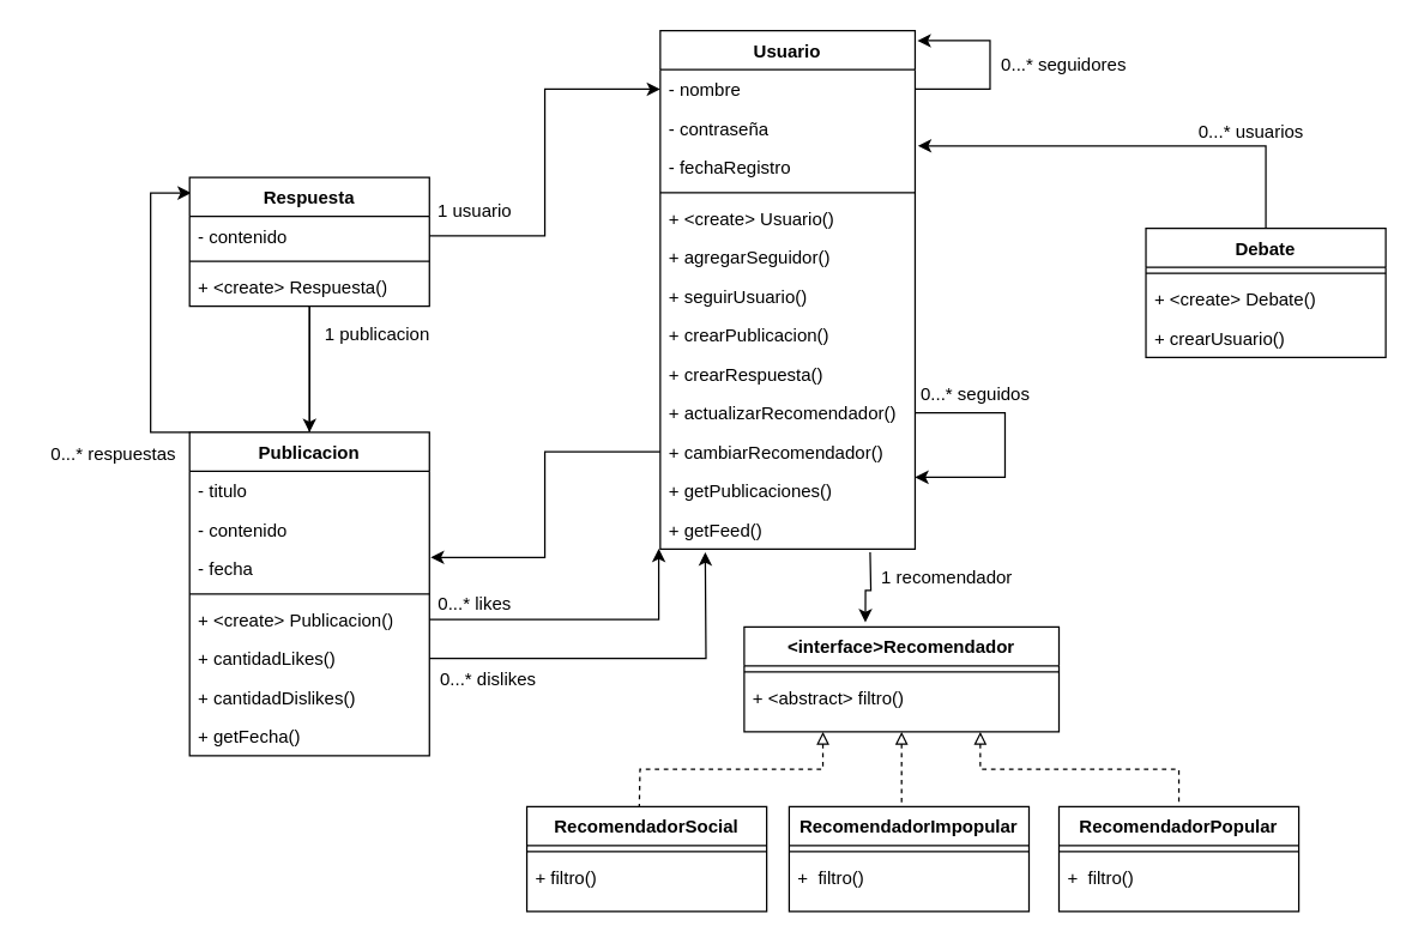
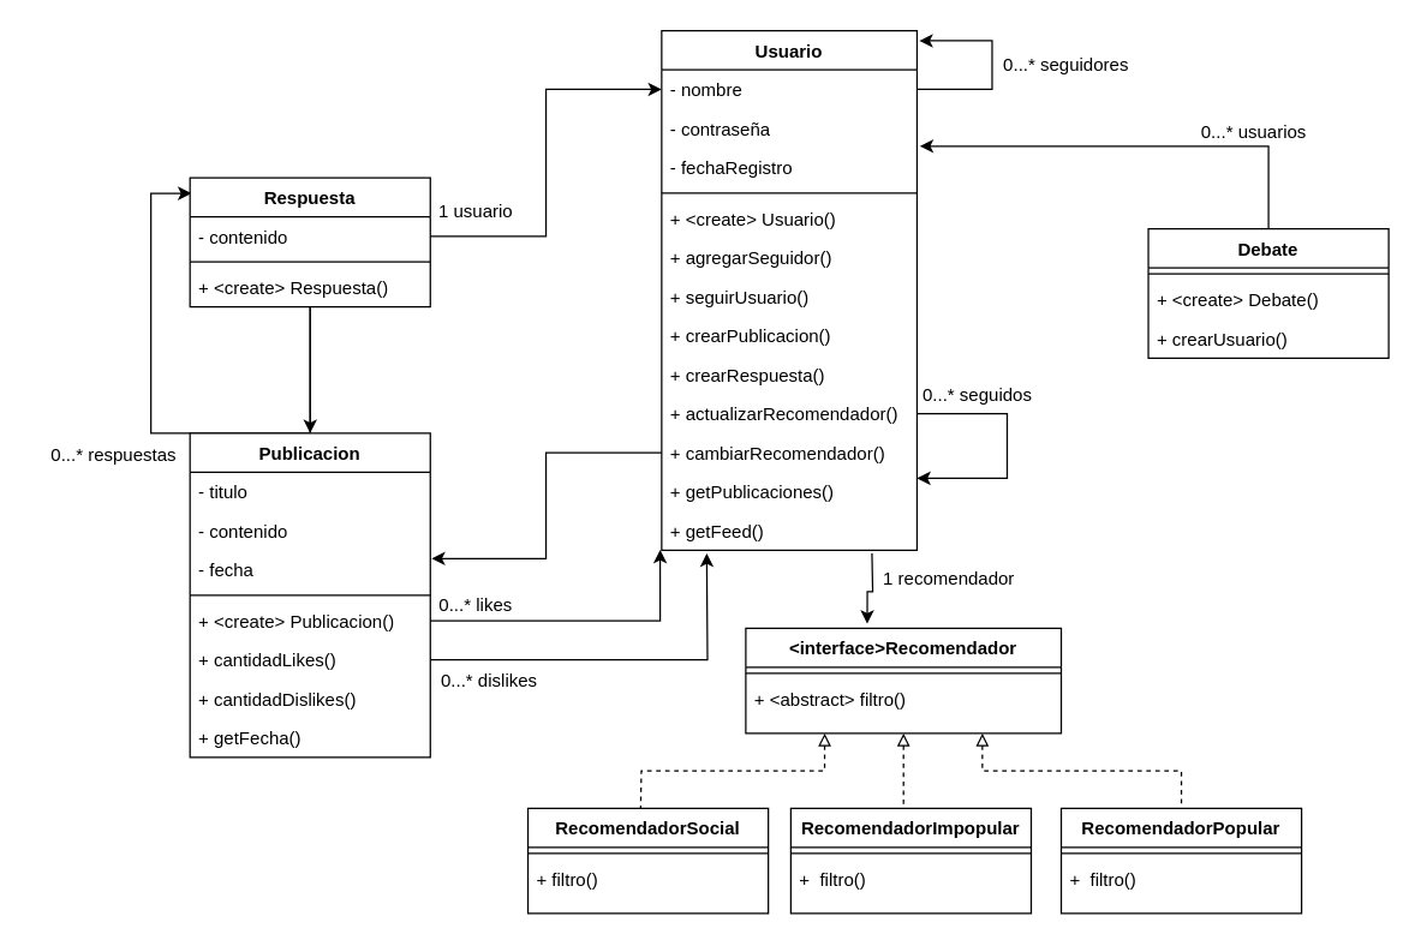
  <mxCell id="0" />
  <mxCell id="1" parent="0" />
  <mxCell id="2" style="edgeStyle=orthogonalEdgeStyle;rounded=0;orthogonalLoop=1;jettySize=auto;html=1;entryX=0.385;entryY=-0.043;entryDx=0;entryDy=0;entryPerimeter=0;" parent="1" target="42" edge="1"><mxGeometry relative="1" as="geometry"><mxPoint x="580" y="368" as="sourcePoint" /><mxPoint x="576" y="407.94" as="targetPoint" /></mxGeometry></mxCell>
  <mxCell id="3" value="Usuario" style="swimlane;fontStyle=1;align=center;verticalAlign=top;childLayout=stackLayout;horizontal=1;startSize=26;horizontalStack=0;resizeParent=1;resizeParentMax=0;resizeLast=0;collapsible=1;marginBottom=0;whiteSpace=wrap;html=1;" parent="1" vertex="1"><mxGeometry x="440" y="20" width="170" height="346" as="geometry" /></mxCell>
  <mxCell id="4" style="edgeStyle=orthogonalEdgeStyle;rounded=0;orthogonalLoop=1;jettySize=auto;html=1;entryX=1.009;entryY=0.019;entryDx=0;entryDy=0;entryPerimeter=0;" edge="1" parent="3" source="5" target="3"><mxGeometry relative="1" as="geometry"><mxPoint x="180" y="6" as="targetPoint" /><Array as="points"><mxPoint x="220" y="39" /><mxPoint x="220" y="6" /></Array></mxGeometry></mxCell>
  <mxCell id="5" value="- nombre" style="text;strokeColor=none;fillColor=none;align=left;verticalAlign=top;spacingLeft=4;spacingRight=4;overflow=hidden;rotatable=0;points=[[0,0.5],[1,0.5]];portConstraint=eastwest;whiteSpace=wrap;html=1;" parent="3" vertex="1"><mxGeometry y="26" width="170" height="26" as="geometry" /></mxCell>
  <mxCell id="6" value="- contraseña" style="text;strokeColor=none;fillColor=none;align=left;verticalAlign=top;spacingLeft=4;spacingRight=4;overflow=hidden;rotatable=0;points=[[0,0.5],[1,0.5]];portConstraint=eastwest;whiteSpace=wrap;html=1;" parent="3" vertex="1"><mxGeometry y="52" width="170" height="26" as="geometry" /></mxCell>
  <mxCell id="7" value="- fechaRegistro" style="text;strokeColor=none;fillColor=none;align=left;verticalAlign=top;spacingLeft=4;spacingRight=4;overflow=hidden;rotatable=0;points=[[0,0.5],[1,0.5]];portConstraint=eastwest;whiteSpace=wrap;html=1;" parent="3" vertex="1"><mxGeometry y="78" width="170" height="26" as="geometry" /></mxCell>
  <mxCell id="8" value="" style="line;strokeWidth=1;fillColor=none;align=left;verticalAlign=middle;spacingTop=-1;spacingLeft=3;spacingRight=3;rotatable=0;labelPosition=right;points=[];portConstraint=eastwest;strokeColor=inherit;" parent="3" vertex="1"><mxGeometry y="104" width="170" height="8" as="geometry" /></mxCell>
  <mxCell id="9" value="+ &amp;lt;create&amp;gt; Usuario()" style="text;strokeColor=none;fillColor=none;align=left;verticalAlign=top;spacingLeft=4;spacingRight=4;overflow=hidden;rotatable=0;points=[[0,0.5],[1,0.5]];portConstraint=eastwest;whiteSpace=wrap;html=1;" parent="3" vertex="1"><mxGeometry y="112" width="170" height="26" as="geometry" /></mxCell>
  <mxCell id="10" value="+ agregarSeguidor()" style="text;strokeColor=none;fillColor=none;align=left;verticalAlign=top;spacingLeft=4;spacingRight=4;overflow=hidden;rotatable=0;points=[[0,0.5],[1,0.5]];portConstraint=eastwest;whiteSpace=wrap;html=1;" vertex="1" parent="3"><mxGeometry y="138" width="170" height="26" as="geometry" /></mxCell>
  <mxCell id="11" value="+ seguirUsuario()" style="text;strokeColor=none;fillColor=none;align=left;verticalAlign=top;spacingLeft=4;spacingRight=4;overflow=hidden;rotatable=0;points=[[0,0.5],[1,0.5]];portConstraint=eastwest;whiteSpace=wrap;html=1;" vertex="1" parent="3"><mxGeometry y="164" width="170" height="26" as="geometry" /></mxCell>
  <mxCell id="12" value="+ crearPublicacion()" style="text;strokeColor=none;fillColor=none;align=left;verticalAlign=top;spacingLeft=4;spacingRight=4;overflow=hidden;rotatable=0;points=[[0,0.5],[1,0.5]];portConstraint=eastwest;whiteSpace=wrap;html=1;" parent="3" vertex="1"><mxGeometry y="190" width="170" height="26" as="geometry" /></mxCell>
  <mxCell id="13" value="+ crearRespuesta()" style="text;strokeColor=none;fillColor=none;align=left;verticalAlign=top;spacingLeft=4;spacingRight=4;overflow=hidden;rotatable=0;points=[[0,0.5],[1,0.5]];portConstraint=eastwest;whiteSpace=wrap;html=1;" vertex="1" parent="3"><mxGeometry y="216" width="170" height="26" as="geometry" /></mxCell>
  <mxCell id="14" style="edgeStyle=orthogonalEdgeStyle;rounded=0;orthogonalLoop=1;jettySize=auto;html=1;" edge="1" parent="3" source="15"><mxGeometry relative="1" as="geometry"><mxPoint x="170" y="298" as="targetPoint" /><Array as="points"><mxPoint x="230" y="255" /><mxPoint x="230" y="298" /></Array></mxGeometry></mxCell>
  <mxCell id="15" value="+ actualizarRecomendador()" style="text;strokeColor=none;fillColor=none;align=left;verticalAlign=top;spacingLeft=4;spacingRight=4;overflow=hidden;rotatable=0;points=[[0,0.5],[1,0.5]];portConstraint=eastwest;whiteSpace=wrap;html=1;" parent="3" vertex="1"><mxGeometry y="242" width="170" height="26" as="geometry" /></mxCell>
  <mxCell id="16" value="+ cambiarRecomendador()" style="text;strokeColor=none;fillColor=none;align=left;verticalAlign=top;spacingLeft=4;spacingRight=4;overflow=hidden;rotatable=0;points=[[0,0.5],[1,0.5]];portConstraint=eastwest;whiteSpace=wrap;html=1;" parent="3" vertex="1"><mxGeometry y="268" width="170" height="26" as="geometry" /></mxCell>
  <mxCell id="17" value="+ getPublicaciones()" style="text;strokeColor=none;fillColor=none;align=left;verticalAlign=top;spacingLeft=4;spacingRight=4;overflow=hidden;rotatable=0;points=[[0,0.5],[1,0.5]];portConstraint=eastwest;whiteSpace=wrap;html=1;" vertex="1" parent="3"><mxGeometry y="294" width="170" height="26" as="geometry" /></mxCell>
  <mxCell id="18" value="+ getFeed()" style="text;strokeColor=none;fillColor=none;align=left;verticalAlign=top;spacingLeft=4;spacingRight=4;overflow=hidden;rotatable=0;points=[[0,0.5],[1,0.5]];portConstraint=eastwest;whiteSpace=wrap;html=1;" parent="3" vertex="1"><mxGeometry y="320" width="170" height="26" as="geometry" /></mxCell>
  <mxCell id="19" style="edgeStyle=orthogonalEdgeStyle;rounded=0;orthogonalLoop=1;jettySize=auto;html=1;entryX=0.5;entryY=0;entryDx=0;entryDy=0;" parent="1" source="21" target="28" edge="1"><mxGeometry relative="1" as="geometry" /></mxCell>
  <mxCell id="20" style="edgeStyle=orthogonalEdgeStyle;rounded=0;orthogonalLoop=1;jettySize=auto;html=1;entryX=0.006;entryY=0.12;entryDx=0;entryDy=0;entryPerimeter=0;" parent="1" source="21" target="21" edge="1"><mxGeometry relative="1" as="geometry"><mxPoint x="120" y="128" as="targetPoint" /><Array as="points"><mxPoint x="206" y="288" /><mxPoint x="100" y="288" /><mxPoint x="100" y="128" /></Array></mxGeometry></mxCell>
  <mxCell id="21" value="Respuesta" style="swimlane;fontStyle=1;align=center;verticalAlign=top;childLayout=stackLayout;horizontal=1;startSize=26;horizontalStack=0;resizeParent=1;resizeParentMax=0;resizeLast=0;collapsible=1;marginBottom=0;whiteSpace=wrap;html=1;" parent="1" vertex="1"><mxGeometry x="126" y="117.94" width="160" height="86" as="geometry" /></mxCell>
  <mxCell id="22" value="- contenido" style="text;strokeColor=none;fillColor=none;align=left;verticalAlign=top;spacingLeft=4;spacingRight=4;overflow=hidden;rotatable=0;points=[[0,0.5],[1,0.5]];portConstraint=eastwest;whiteSpace=wrap;html=1;" parent="21" vertex="1"><mxGeometry y="26" width="160" height="26" as="geometry" /></mxCell>
  <mxCell id="23" value="" style="line;strokeWidth=1;fillColor=none;align=left;verticalAlign=middle;spacingTop=-1;spacingLeft=3;spacingRight=3;rotatable=0;labelPosition=right;points=[];portConstraint=eastwest;strokeColor=inherit;" parent="21" vertex="1"><mxGeometry y="52" width="160" height="8" as="geometry" /></mxCell>
  <mxCell id="24" value="+ &amp;lt;create&amp;gt; Respuesta()" style="text;strokeColor=none;fillColor=none;align=left;verticalAlign=top;spacingLeft=4;spacingRight=4;overflow=hidden;rotatable=0;points=[[0,0.5],[1,0.5]];portConstraint=eastwest;whiteSpace=wrap;html=1;" parent="21" vertex="1"><mxGeometry y="60" width="160" height="26" as="geometry" /></mxCell>
  <mxCell id="25" value="0...* seguidos" style="text;html=1;align=center;verticalAlign=middle;resizable=0;points=[];autosize=1;strokeColor=none;fillColor=none;" parent="1" vertex="1"><mxGeometry x="600" y="248" width="100" height="30" as="geometry" /></mxCell>
  <mxCell id="26" style="edgeStyle=orthogonalEdgeStyle;rounded=0;orthogonalLoop=1;jettySize=auto;html=1;" parent="1" source="22" target="5" edge="1"><mxGeometry relative="1" as="geometry" /></mxCell>
  <mxCell id="27" value="1 usuario" style="text;html=1;align=center;verticalAlign=middle;resizable=0;points=[];autosize=1;strokeColor=none;fillColor=none;" parent="1" vertex="1"><mxGeometry x="281" y="125.94" width="70" height="30" as="geometry" /></mxCell>
  <mxCell id="28" value="Publicacion" style="swimlane;fontStyle=1;align=center;verticalAlign=top;childLayout=stackLayout;horizontal=1;startSize=26;horizontalStack=0;resizeParent=1;resizeParentMax=0;resizeLast=0;collapsible=1;marginBottom=0;whiteSpace=wrap;html=1;" parent="1" vertex="1"><mxGeometry x="126" y="287.94" width="160" height="216" as="geometry" /></mxCell>
  <mxCell id="29" value="- titulo" style="text;strokeColor=none;fillColor=none;align=left;verticalAlign=top;spacingLeft=4;spacingRight=4;overflow=hidden;rotatable=0;points=[[0,0.5],[1,0.5]];portConstraint=eastwest;whiteSpace=wrap;html=1;" parent="28" vertex="1"><mxGeometry y="26" width="160" height="26" as="geometry" /></mxCell>
  <mxCell id="30" value="- contenido" style="text;strokeColor=none;fillColor=none;align=left;verticalAlign=top;spacingLeft=4;spacingRight=4;overflow=hidden;rotatable=0;points=[[0,0.5],[1,0.5]];portConstraint=eastwest;whiteSpace=wrap;html=1;" vertex="1" parent="28"><mxGeometry y="52" width="160" height="26" as="geometry" /></mxCell>
  <mxCell id="31" value="- fecha" style="text;strokeColor=none;fillColor=none;align=left;verticalAlign=top;spacingLeft=4;spacingRight=4;overflow=hidden;rotatable=0;points=[[0,0.5],[1,0.5]];portConstraint=eastwest;whiteSpace=wrap;html=1;" parent="28" vertex="1"><mxGeometry y="78" width="160" height="26" as="geometry" /></mxCell>
  <mxCell id="32" value="" style="line;strokeWidth=1;fillColor=none;align=left;verticalAlign=middle;spacingTop=-1;spacingLeft=3;spacingRight=3;rotatable=0;labelPosition=right;points=[];portConstraint=eastwest;strokeColor=inherit;" parent="28" vertex="1"><mxGeometry y="104" width="160" height="8" as="geometry" /></mxCell>
  <mxCell id="33" value="+ &amp;lt;create&amp;gt; Publicacion()" style="text;strokeColor=none;fillColor=none;align=left;verticalAlign=top;spacingLeft=4;spacingRight=4;overflow=hidden;rotatable=0;points=[[0,0.5],[1,0.5]];portConstraint=eastwest;whiteSpace=wrap;html=1;" parent="28" vertex="1"><mxGeometry y="112" width="160" height="26" as="geometry" /></mxCell>
  <mxCell id="34" style="edgeStyle=orthogonalEdgeStyle;rounded=0;orthogonalLoop=1;jettySize=auto;html=1;" edge="1" parent="28" source="35"><mxGeometry relative="1" as="geometry"><mxPoint x="344" y="80.06" as="targetPoint" /></mxGeometry></mxCell>
  <mxCell id="35" value="+ cantidadLikes()" style="text;strokeColor=none;fillColor=none;align=left;verticalAlign=top;spacingLeft=4;spacingRight=4;overflow=hidden;rotatable=0;points=[[0,0.5],[1,0.5]];portConstraint=eastwest;whiteSpace=wrap;html=1;" vertex="1" parent="28"><mxGeometry y="138" width="160" height="26" as="geometry" /></mxCell>
  <mxCell id="36" value="+ cantidadDislikes()" style="text;strokeColor=none;fillColor=none;align=left;verticalAlign=top;spacingLeft=4;spacingRight=4;overflow=hidden;rotatable=0;points=[[0,0.5],[1,0.5]];portConstraint=eastwest;whiteSpace=wrap;html=1;" vertex="1" parent="28"><mxGeometry y="164" width="160" height="26" as="geometry" /></mxCell>
  <mxCell id="37" value="+ getFecha()" style="text;strokeColor=none;fillColor=none;align=left;verticalAlign=top;spacingLeft=4;spacingRight=4;overflow=hidden;rotatable=0;points=[[0,0.5],[1,0.5]];portConstraint=eastwest;whiteSpace=wrap;html=1;" vertex="1" parent="28"><mxGeometry y="190" width="160" height="26" as="geometry" /></mxCell>
- <mxCell id="38" value="1 publicacion" style="text;html=1;align=center;verticalAlign=middle;resizable=0;points=[];autosize=1;strokeColor=none;fillColor=none;" parent="1" vertex="1"><mxGeometry x="206" y="207.94" width="90" height="30" as="geometry" /></mxCell>
  <mxCell id="39" style="edgeStyle=orthogonalEdgeStyle;rounded=0;orthogonalLoop=1;jettySize=auto;html=1;exitX=0.25;exitY=1;exitDx=0;exitDy=0;endArrow=none;endFill=0;startArrow=block;startFill=0;dashed=1;" parent="1" source="42" edge="1"><mxGeometry relative="1" as="geometry"><mxPoint x="426" y="537.94" as="targetPoint" /></mxGeometry></mxCell>
  <mxCell id="40" style="edgeStyle=orthogonalEdgeStyle;rounded=0;orthogonalLoop=1;jettySize=auto;html=1;endArrow=none;endFill=0;startArrow=block;startFill=0;dashed=1;" parent="1" source="42" edge="1"><mxGeometry relative="1" as="geometry"><mxPoint x="601" y="537.94" as="targetPoint" /></mxGeometry></mxCell>
  <mxCell id="41" style="edgeStyle=orthogonalEdgeStyle;rounded=0;orthogonalLoop=1;jettySize=auto;html=1;exitX=0.75;exitY=1;exitDx=0;exitDy=0;entryX=0.5;entryY=0;entryDx=0;entryDy=0;endArrow=none;endFill=0;startArrow=block;startFill=0;dashed=1;" parent="1" source="42" target="60" edge="1"><mxGeometry relative="1" as="geometry"><mxPoint x="786" y="527.94" as="targetPoint" /></mxGeometry></mxCell>
  <mxCell id="42" value="&amp;lt;interface&amp;gt;Recomendador" style="swimlane;fontStyle=1;align=center;verticalAlign=top;childLayout=stackLayout;horizontal=1;startSize=26;horizontalStack=0;resizeParent=1;resizeParentMax=0;resizeLast=0;collapsible=1;marginBottom=0;whiteSpace=wrap;html=1;" parent="1" vertex="1"><mxGeometry x="496" y="417.94" width="210" height="70" as="geometry" /></mxCell>
  <mxCell id="43" value="" style="line;strokeWidth=1;fillColor=none;align=left;verticalAlign=middle;spacingTop=-1;spacingLeft=3;spacingRight=3;rotatable=0;labelPosition=right;points=[];portConstraint=eastwest;strokeColor=inherit;" parent="42" vertex="1"><mxGeometry y="26" width="210" height="8" as="geometry" /></mxCell>
  <mxCell id="44" value="+ &amp;lt;abstract&amp;gt; filtro()" style="text;strokeColor=none;fillColor=none;align=left;verticalAlign=top;spacingLeft=4;spacingRight=4;overflow=hidden;rotatable=0;points=[[0,0.5],[1,0.5]];portConstraint=eastwest;whiteSpace=wrap;html=1;" vertex="1" parent="42"><mxGeometry y="34" width="210" height="36" as="geometry" /></mxCell>
  <mxCell id="45" value="Debate" style="swimlane;fontStyle=1;align=center;verticalAlign=top;childLayout=stackLayout;horizontal=1;startSize=26;horizontalStack=0;resizeParent=1;resizeParentMax=0;resizeLast=0;collapsible=1;marginBottom=0;whiteSpace=wrap;html=1;" parent="1" vertex="1"><mxGeometry x="764" y="151.94" width="160" height="86" as="geometry" /></mxCell>
  <mxCell id="46" value="" style="line;strokeWidth=1;fillColor=none;align=left;verticalAlign=middle;spacingTop=-1;spacingLeft=3;spacingRight=3;rotatable=0;labelPosition=right;points=[];portConstraint=eastwest;strokeColor=inherit;" parent="45" vertex="1"><mxGeometry y="26" width="160" height="8" as="geometry" /></mxCell>
  <mxCell id="47" value="+ &amp;lt;create&amp;gt; Debate()" style="text;strokeColor=none;fillColor=none;align=left;verticalAlign=top;spacingLeft=4;spacingRight=4;overflow=hidden;rotatable=0;points=[[0,0.5],[1,0.5]];portConstraint=eastwest;whiteSpace=wrap;html=1;" parent="45" vertex="1"><mxGeometry y="34" width="160" height="26" as="geometry" /></mxCell>
  <mxCell id="48" value="+ crearUsuario()" style="text;strokeColor=none;fillColor=none;align=left;verticalAlign=top;spacingLeft=4;spacingRight=4;overflow=hidden;rotatable=0;points=[[0,0.5],[1,0.5]];portConstraint=eastwest;whiteSpace=wrap;html=1;" parent="45" vertex="1"><mxGeometry y="60" width="160" height="26" as="geometry" /></mxCell>
  <mxCell id="49" value="1 recomendador" style="text;html=1;align=center;verticalAlign=middle;resizable=0;points=[];autosize=1;strokeColor=none;fillColor=none;" parent="1" vertex="1"><mxGeometry x="576" y="369.94" width="110" height="30" as="geometry" /></mxCell>
  <mxCell id="50" value="0...* seguidores" style="text;html=1;align=center;verticalAlign=middle;resizable=0;points=[];autosize=1;strokeColor=none;fillColor=none;" parent="1" vertex="1"><mxGeometry x="654" y="28" width="110" height="30" as="geometry" /></mxCell>
  <mxCell id="51" style="edgeStyle=orthogonalEdgeStyle;rounded=0;orthogonalLoop=1;jettySize=auto;html=1;entryX=-0.006;entryY=0.987;entryDx=0;entryDy=0;entryPerimeter=0;" parent="1" source="33" target="18" edge="1"><mxGeometry relative="1" as="geometry" /></mxCell>
  <mxCell id="52" value="0...* likes" style="text;html=1;align=center;verticalAlign=middle;resizable=0;points=[];autosize=1;strokeColor=none;fillColor=none;" parent="1" vertex="1"><mxGeometry x="281" y="387.94" width="70" height="30" as="geometry" /></mxCell>
  <mxCell id="53" value="0...* dislikes" style="text;html=1;align=center;verticalAlign=middle;resizable=0;points=[];autosize=1;strokeColor=none;fillColor=none;" parent="1" vertex="1"><mxGeometry x="280" y="437.94" width="90" height="30" as="geometry" /></mxCell>
  <mxCell id="54" value="RecomendadorSocial" style="swimlane;fontStyle=1;align=center;verticalAlign=top;childLayout=stackLayout;horizontal=1;startSize=26;horizontalStack=0;resizeParent=1;resizeParentMax=0;resizeLast=0;collapsible=1;marginBottom=0;whiteSpace=wrap;html=1;" parent="1" vertex="1"><mxGeometry x="351" y="537.94" width="160" height="70" as="geometry" /></mxCell>
  <mxCell id="55" value="" style="line;strokeWidth=1;fillColor=none;align=left;verticalAlign=middle;spacingTop=-1;spacingLeft=3;spacingRight=3;rotatable=0;labelPosition=right;points=[];portConstraint=eastwest;strokeColor=inherit;" parent="54" vertex="1"><mxGeometry y="26" width="160" height="8" as="geometry" /></mxCell>
  <mxCell id="56" value="+ filtro()" style="text;strokeColor=none;fillColor=none;align=left;verticalAlign=top;spacingLeft=4;spacingRight=4;overflow=hidden;rotatable=0;points=[[0,0.5],[1,0.5]];portConstraint=eastwest;whiteSpace=wrap;html=1;" parent="54" vertex="1"><mxGeometry y="34" width="160" height="36" as="geometry" /></mxCell>
  <mxCell id="57" value="RecomendadorImpopular" style="swimlane;fontStyle=1;align=center;verticalAlign=top;childLayout=stackLayout;horizontal=1;startSize=26;horizontalStack=0;resizeParent=1;resizeParentMax=0;resizeLast=0;collapsible=1;marginBottom=0;whiteSpace=wrap;html=1;" parent="1" vertex="1"><mxGeometry x="526" y="537.94" width="160" height="70" as="geometry" /></mxCell>
  <mxCell id="58" value="" style="line;strokeWidth=1;fillColor=none;align=left;verticalAlign=middle;spacingTop=-1;spacingLeft=3;spacingRight=3;rotatable=0;labelPosition=right;points=[];portConstraint=eastwest;strokeColor=inherit;" parent="57" vertex="1"><mxGeometry y="26" width="160" height="8" as="geometry" /></mxCell>
  <mxCell id="59" value="+&amp;nbsp; filtro()" style="text;strokeColor=none;fillColor=none;align=left;verticalAlign=top;spacingLeft=4;spacingRight=4;overflow=hidden;rotatable=0;points=[[0,0.5],[1,0.5]];portConstraint=eastwest;whiteSpace=wrap;html=1;" vertex="1" parent="57"><mxGeometry y="34" width="160" height="36" as="geometry" /></mxCell>
  <mxCell id="60" value="RecomendadorPopular" style="swimlane;fontStyle=1;align=center;verticalAlign=top;childLayout=stackLayout;horizontal=1;startSize=26;horizontalStack=0;resizeParent=1;resizeParentMax=0;resizeLast=0;collapsible=1;marginBottom=0;whiteSpace=wrap;html=1;" parent="1" vertex="1"><mxGeometry x="706" y="537.94" width="160" height="70" as="geometry" /></mxCell>
  <mxCell id="61" value="" style="line;strokeWidth=1;fillColor=none;align=left;verticalAlign=middle;spacingTop=-1;spacingLeft=3;spacingRight=3;rotatable=0;labelPosition=right;points=[];portConstraint=eastwest;strokeColor=inherit;" parent="60" vertex="1"><mxGeometry y="26" width="160" height="8" as="geometry" /></mxCell>
  <mxCell id="62" value="+&amp;nbsp; filtro()" style="text;strokeColor=none;fillColor=none;align=left;verticalAlign=top;spacingLeft=4;spacingRight=4;overflow=hidden;rotatable=0;points=[[0,0.5],[1,0.5]];portConstraint=eastwest;whiteSpace=wrap;html=1;" vertex="1" parent="60"><mxGeometry y="34" width="160" height="36" as="geometry" /></mxCell>
  <mxCell id="63" style="edgeStyle=orthogonalEdgeStyle;rounded=0;orthogonalLoop=1;jettySize=auto;html=1;entryX=1.011;entryY=0.955;entryDx=0;entryDy=0;entryPerimeter=0;" parent="1" source="45" target="6" edge="1"><mxGeometry relative="1" as="geometry" /></mxCell>
  <mxCell id="64" value="0...* usuarios" style="text;html=1;align=center;verticalAlign=middle;resizable=0;points=[];autosize=1;strokeColor=none;fillColor=none;" parent="1" vertex="1"><mxGeometry x="789" y="73" width="90" height="30" as="geometry" /></mxCell>
  <mxCell id="65" style="edgeStyle=orthogonalEdgeStyle;rounded=0;orthogonalLoop=1;jettySize=auto;html=1;entryX=1.005;entryY=0.215;entryDx=0;entryDy=0;entryPerimeter=0;" parent="1" source="16" target="31" edge="1"><mxGeometry relative="1" as="geometry" /></mxCell>
  <mxCell id="66" value="0...* respuestas" style="text;html=1;align=center;verticalAlign=middle;resizable=0;points=[];autosize=1;strokeColor=none;fillColor=none;" parent="1" vertex="1"><mxGeometry x="20" width="110" height="30" as="geometry" y="288" /></mxCell>
